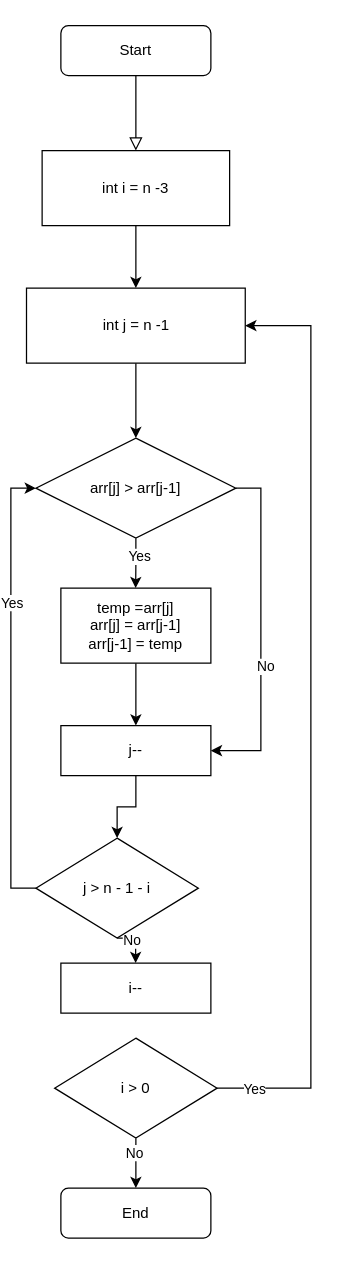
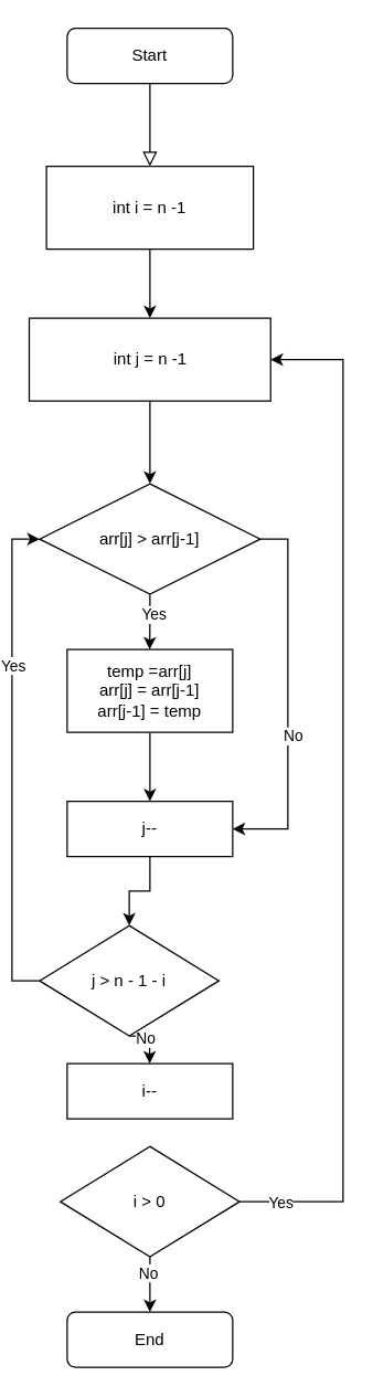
  <mxCell id="0" />
  <mxCell id="1" parent="0" />
  <mxCell id="2" value="" style="rounded=0;html=1;jettySize=auto;orthogonalLoop=1;fontSize=11;endArrow=block;endFill=0;endSize=8;strokeWidth=1;shadow=0;labelBackgroundColor=none;edgeStyle=orthogonalEdgeStyle;" parent="1" source="3" edge="1"><mxGeometry relative="1" as="geometry"><mxPoint x="108" y="120" as="targetPoint" /></mxGeometry></mxCell>
  <mxCell id="3" value="Start" style="rounded=1;whiteSpace=wrap;html=1;fontSize=12;glass=0;strokeWidth=1;shadow=0;" parent="1" vertex="1"><mxGeometry x="48" y="20" width="120" height="40" as="geometry" /></mxCell>
  <mxCell id="4" value="End" style="rounded=1;whiteSpace=wrap;html=1;fontSize=12;glass=0;strokeWidth=1;shadow=0;" parent="1" vertex="1"><mxGeometry x="48" y="950" width="120" height="40" as="geometry" /></mxCell>
  <mxCell id="5" style="edgeStyle=orthogonalEdgeStyle;rounded=0;orthogonalLoop=1;jettySize=auto;html=1;exitX=0.5;exitY=1;exitDx=0;exitDy=0;entryX=0.5;entryY=0;entryDx=0;entryDy=0;" parent="1" source="6" target="8" edge="1"><mxGeometry relative="1" as="geometry" /></mxCell>
- <mxCell id="6" value="int i = n -3" style="rounded=0;whiteSpace=wrap;html=1;" parent="1" vertex="1"><mxGeometry x="33" y="120" width="150" height="60" as="geometry" /></mxCell>
+ <mxCell id="6" value="int i = n -1" style="rounded=0;whiteSpace=wrap;html=1;" parent="1" vertex="1"><mxGeometry x="33" y="120" width="150" height="60" as="geometry" /></mxCell>
  <mxCell id="7" style="edgeStyle=orthogonalEdgeStyle;rounded=0;orthogonalLoop=1;jettySize=auto;html=1;" parent="1" source="8" edge="1"><mxGeometry relative="1" as="geometry"><mxPoint x="108" y="350" as="targetPoint" /></mxGeometry></mxCell>
  <mxCell id="8" value="int j = n -1" style="rounded=0;whiteSpace=wrap;html=1;" parent="1" vertex="1"><mxGeometry x="20.5" y="230" width="175" height="60" as="geometry" /></mxCell>
  <mxCell id="9" style="edgeStyle=orthogonalEdgeStyle;rounded=0;orthogonalLoop=1;jettySize=auto;html=1;exitX=0.5;exitY=1;exitDx=0;exitDy=0;" parent="1" source="13" edge="1"><mxGeometry relative="1" as="geometry"><mxPoint x="107.828" y="470" as="targetPoint" /></mxGeometry></mxCell>
  <mxCell id="10" value="Yes" style="edgeLabel;html=1;align=center;verticalAlign=middle;resizable=0;points=[];" parent="9" vertex="1" connectable="0"><mxGeometry x="-0.329" y="2" relative="1" as="geometry"><mxPoint as="offset" /></mxGeometry></mxCell>
  <mxCell id="11" style="edgeStyle=orthogonalEdgeStyle;rounded=0;orthogonalLoop=1;jettySize=auto;html=1;exitX=1;exitY=0.5;exitDx=0;exitDy=0;entryX=1;entryY=0.5;entryDx=0;entryDy=0;" parent="1" source="13" target="17" edge="1"><mxGeometry relative="1" as="geometry" /></mxCell>
  <mxCell id="12" value="No" style="edgeLabel;html=1;align=center;verticalAlign=middle;resizable=0;points=[];" parent="11" vertex="1" connectable="0"><mxGeometry x="0.203" y="3" relative="1" as="geometry"><mxPoint as="offset" /></mxGeometry></mxCell>
  <mxCell id="13" value="arr[j] &amp;gt; arr[j-1]" style="rhombus;whiteSpace=wrap;html=1;" parent="1" vertex="1"><mxGeometry x="28" y="350" width="160" height="80" as="geometry" /></mxCell>
  <mxCell id="14" style="edgeStyle=orthogonalEdgeStyle;rounded=0;orthogonalLoop=1;jettySize=auto;html=1;" parent="1" source="15" target="17" edge="1"><mxGeometry relative="1" as="geometry" /></mxCell>
  <mxCell id="15" value="&lt;div&gt;temp =arr[j]&lt;/div&gt;&lt;div&gt;arr[j] = arr[j-1]&lt;/div&gt;&lt;div&gt;arr[j-1] = temp&lt;/div&gt;" style="rounded=0;whiteSpace=wrap;html=1;" parent="1" vertex="1"><mxGeometry x="48" y="470" width="120" height="60" as="geometry" /></mxCell>
  <mxCell id="16" style="edgeStyle=orthogonalEdgeStyle;rounded=0;orthogonalLoop=1;jettySize=auto;html=1;exitX=0.5;exitY=1;exitDx=0;exitDy=0;entryX=0.5;entryY=0;entryDx=0;entryDy=0;" parent="1" source="17" target="22" edge="1"><mxGeometry relative="1" as="geometry" /></mxCell>
  <mxCell id="17" value="j--" style="rounded=0;whiteSpace=wrap;html=1;" parent="1" vertex="1"><mxGeometry x="48" y="580" width="120" height="40" as="geometry" /></mxCell>
  <mxCell id="18" style="edgeStyle=orthogonalEdgeStyle;rounded=0;orthogonalLoop=1;jettySize=auto;html=1;exitX=0;exitY=0.5;exitDx=0;exitDy=0;entryX=0;entryY=0.5;entryDx=0;entryDy=0;" parent="1" source="22" target="13" edge="1"><mxGeometry relative="1" as="geometry" /></mxCell>
  <mxCell id="19" value="Yes" style="edgeLabel;html=1;align=center;verticalAlign=middle;resizable=0;points=[];" parent="18" vertex="1" connectable="0"><mxGeometry x="0.384" relative="1" as="geometry"><mxPoint as="offset" /></mxGeometry></mxCell>
  <mxCell id="20" style="edgeStyle=orthogonalEdgeStyle;rounded=0;orthogonalLoop=1;jettySize=auto;html=1;exitX=0.5;exitY=1;exitDx=0;exitDy=0;" parent="1" source="22" edge="1"><mxGeometry relative="1" as="geometry"><mxPoint x="107.828" y="770" as="targetPoint" /></mxGeometry></mxCell>
  <mxCell id="21" value="No" style="edgeLabel;html=1;align=center;verticalAlign=middle;resizable=0;points=[];" parent="20" vertex="1" connectable="0"><mxGeometry x="-0.363" y="-1" relative="1" as="geometry"><mxPoint as="offset" /></mxGeometry></mxCell>
  <mxCell id="22" value="j &amp;gt; n - 1 - i" style="rhombus;whiteSpace=wrap;html=1;" parent="1" vertex="1"><mxGeometry x="28" y="670" width="130" height="80" as="geometry" /></mxCell>
  <mxCell id="23" value="i--" style="rounded=0;whiteSpace=wrap;html=1;" parent="1" vertex="1"><mxGeometry x="48" y="770" width="120" height="40" as="geometry" /></mxCell>
  <mxCell id="24" style="edgeStyle=orthogonalEdgeStyle;rounded=0;orthogonalLoop=1;jettySize=auto;html=1;exitX=0.5;exitY=1;exitDx=0;exitDy=0;entryX=0.5;entryY=0;entryDx=0;entryDy=0;" parent="1" source="28" target="4" edge="1"><mxGeometry relative="1" as="geometry" /></mxCell>
  <mxCell id="25" value="No" style="edgeLabel;html=1;align=center;verticalAlign=middle;resizable=0;points=[];" parent="24" vertex="1" connectable="0"><mxGeometry x="-0.467" y="-2" relative="1" as="geometry"><mxPoint as="offset" /></mxGeometry></mxCell>
  <mxCell id="26" style="edgeStyle=orthogonalEdgeStyle;rounded=0;orthogonalLoop=1;jettySize=auto;html=1;exitX=1;exitY=0.5;exitDx=0;exitDy=0;entryX=1;entryY=0.5;entryDx=0;entryDy=0;" parent="1" source="28" target="8" edge="1"><mxGeometry relative="1" as="geometry"><Array as="points"><mxPoint x="248" y="870" /><mxPoint x="248" y="260" /></Array></mxGeometry></mxCell>
  <mxCell id="27" value="Yes" style="edgeLabel;html=1;align=center;verticalAlign=middle;resizable=0;points=[];" parent="26" vertex="1" connectable="0"><mxGeometry x="-0.922" relative="1" as="geometry"><mxPoint as="offset" /></mxGeometry></mxCell>
  <mxCell id="28" value="i &amp;gt; 0" style="rhombus;whiteSpace=wrap;html=1;" parent="1" vertex="1"><mxGeometry x="43" y="830" width="130" height="80" as="geometry" /></mxCell>
